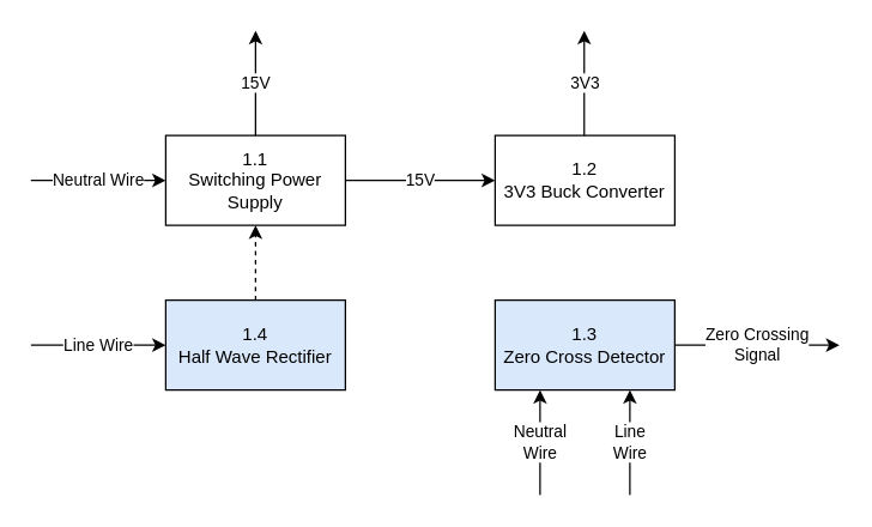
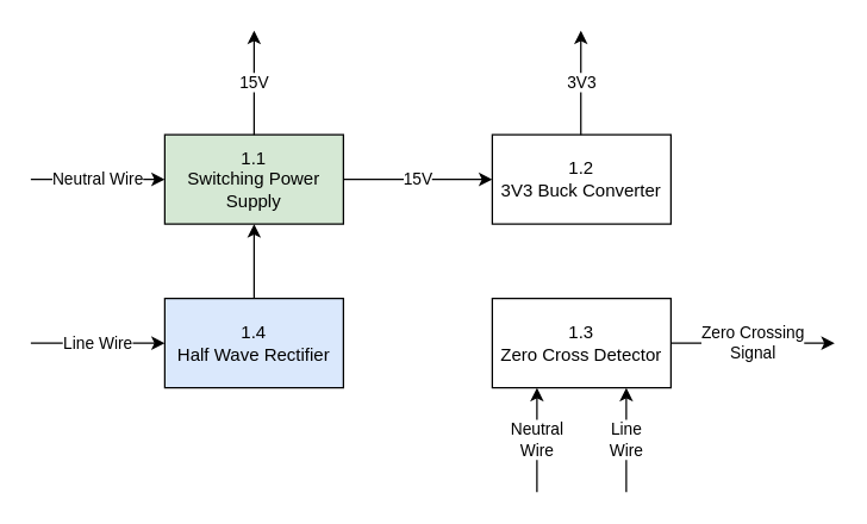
  <mxCell id="0" />
  <mxCell id="1" parent="0" />
- <mxCell id="2" value="1.1&lt;br&gt;Switching Power Supply" style="rounded=0;whiteSpace=wrap;html=1;" vertex="1" parent="1"><mxGeometry x="110" y="90" width="120" height="60" as="geometry" /></mxCell>
+ <mxCell id="2" value="1.1&lt;br&gt;Switching Power Supply" style="rounded=0;whiteSpace=wrap;html=1;fillColor=#d5e8d4;" vertex="1" parent="1"><mxGeometry x="110" y="90" width="120" height="60" as="geometry" /></mxCell>
  <mxCell id="3" value="1.2&lt;br&gt;3V3 Buck Converter" style="whiteSpace=wrap;html=1;" vertex="1" parent="1"><mxGeometry x="330" y="90" width="120" height="60" as="geometry" /></mxCell>
- <mxCell id="4" value="1.3&lt;br&gt;Zero Cross Detector" style="whiteSpace=wrap;html=1;fillColor=#dae8fc;" vertex="1" parent="1"><mxGeometry x="330" y="200" width="120" height="60" as="geometry" /></mxCell>
+ <mxCell id="4" value="1.3&lt;br&gt;Zero Cross Detector" style="whiteSpace=wrap;html=1;" vertex="1" parent="1"><mxGeometry x="330" y="200" width="120" height="60" as="geometry" /></mxCell>
  <mxCell id="5" value="1.4&lt;br&gt;Half Wave Rectifier" style="whiteSpace=wrap;html=1;fillColor=#dae8fc;" vertex="1" parent="1"><mxGeometry x="110" y="200" width="120" height="60" as="geometry" /></mxCell>
  <mxCell id="6" value="15V" style="endArrow=classic;html=1;rounded=0;exitX=1;exitY=0.5;exitDx=0;exitDy=0;entryX=0;entryY=0.5;entryDx=0;entryDy=0;" edge="1" parent="1" source="2" target="3"><mxGeometry width="50" height="50" relative="1" as="geometry"><mxPoint x="280" y="220" as="sourcePoint" /><mxPoint x="330" y="170" as="targetPoint" /></mxGeometry></mxCell>
  <mxCell id="7" value="Line&lt;br&gt;Wire" style="endArrow=classic;html=1;rounded=0;entryX=0.75;entryY=1;entryDx=0;entryDy=0;" edge="1" parent="1" target="4"><mxGeometry width="50" height="50" relative="1" as="geometry"><mxPoint x="420" y="330" as="sourcePoint" /><mxPoint x="550" y="340" as="targetPoint" /></mxGeometry></mxCell>
  <mxCell id="8" value="Neutral&lt;br&gt;Wire" style="endArrow=classic;html=1;rounded=0;entryX=0.25;entryY=1;entryDx=0;entryDy=0;" edge="1" parent="1" target="4"><mxGeometry width="50" height="50" relative="1" as="geometry"><mxPoint x="360" y="330" as="sourcePoint" /><mxPoint x="360" y="270" as="targetPoint" /></mxGeometry></mxCell>
  <mxCell id="9" value="Neutral Wire" style="endArrow=classic;html=1;rounded=0;entryX=0;entryY=0.5;entryDx=0;entryDy=0;" edge="1" parent="1" target="2"><mxGeometry width="50" height="50" relative="1" as="geometry"><mxPoint x="20" y="120" as="sourcePoint" /><mxPoint x="330" y="150" as="targetPoint" /></mxGeometry></mxCell>
  <mxCell id="10" value="Line Wire" style="endArrow=classic;html=1;rounded=0;entryX=0;entryY=0.5;entryDx=0;entryDy=0;" edge="1" parent="1" target="5"><mxGeometry width="50" height="50" relative="1" as="geometry"><mxPoint x="20" y="230" as="sourcePoint" /><mxPoint x="330" y="150" as="targetPoint" /></mxGeometry></mxCell>
- <mxCell id="11" value="" style="endArrow=classic;html=1;rounded=0;entryX=0.5;entryY=1;entryDx=0;entryDy=0;exitX=0.5;exitY=0;exitDx=0;exitDy=0;dashed=1;" edge="1" parent="1" source="5" target="2"><mxGeometry width="50" height="50" relative="1" as="geometry"><mxPoint x="280" y="200" as="sourcePoint" /><mxPoint x="330" y="150" as="targetPoint" /></mxGeometry></mxCell>
+ <mxCell id="11" value="" style="endArrow=classic;html=1;rounded=0;entryX=0.5;entryY=1;entryDx=0;entryDy=0;exitX=0.5;exitY=0;exitDx=0;exitDy=0;" edge="1" parent="1" source="5" target="2"><mxGeometry width="50" height="50" relative="1" as="geometry"><mxPoint x="280" y="200" as="sourcePoint" /><mxPoint x="330" y="150" as="targetPoint" /></mxGeometry></mxCell>
  <mxCell id="12" value="Zero Crossing&lt;br&gt;Signal" style="endArrow=classic;html=1;rounded=0;exitX=1;exitY=0.5;exitDx=0;exitDy=0;" edge="1" parent="1" source="4"><mxGeometry width="50" height="50" relative="1" as="geometry"><mxPoint x="280" y="200" as="sourcePoint" /><mxPoint x="560" y="230" as="targetPoint" /></mxGeometry></mxCell>
  <mxCell id="13" value="15V" style="endArrow=classic;html=1;rounded=0;exitX=0.5;exitY=0;exitDx=0;exitDy=0;" edge="1" parent="1" source="2"><mxGeometry width="50" height="50" relative="1" as="geometry"><mxPoint x="280" y="200" as="sourcePoint" /><mxPoint x="170" y="20" as="targetPoint" /></mxGeometry></mxCell>
  <mxCell id="14" value="3V3" style="endArrow=classic;html=1;rounded=0;exitX=0.5;exitY=0;exitDx=0;exitDy=0;" edge="1" parent="1"><mxGeometry width="50" height="50" relative="1" as="geometry"><mxPoint x="389.5" y="90" as="sourcePoint" /><mxPoint x="389.5" y="20" as="targetPoint" /></mxGeometry></mxCell>
